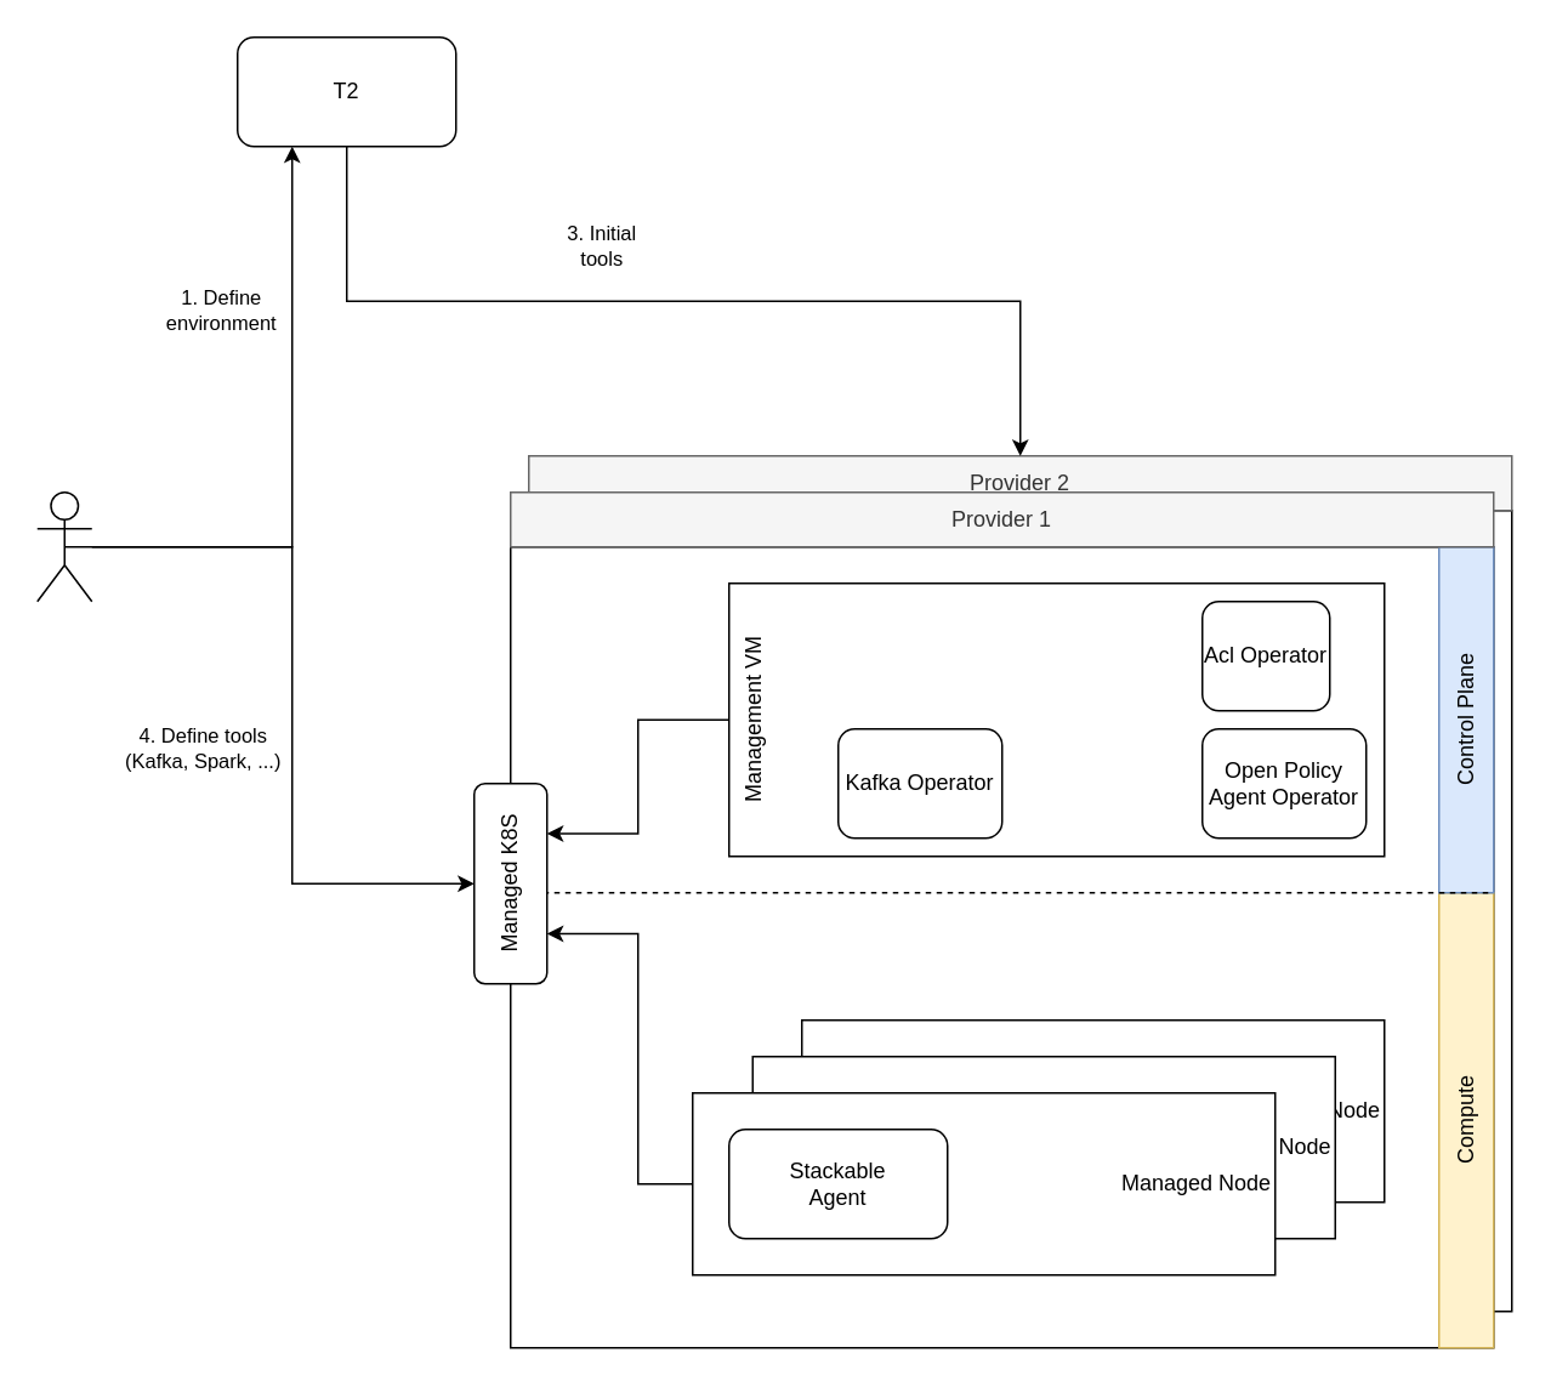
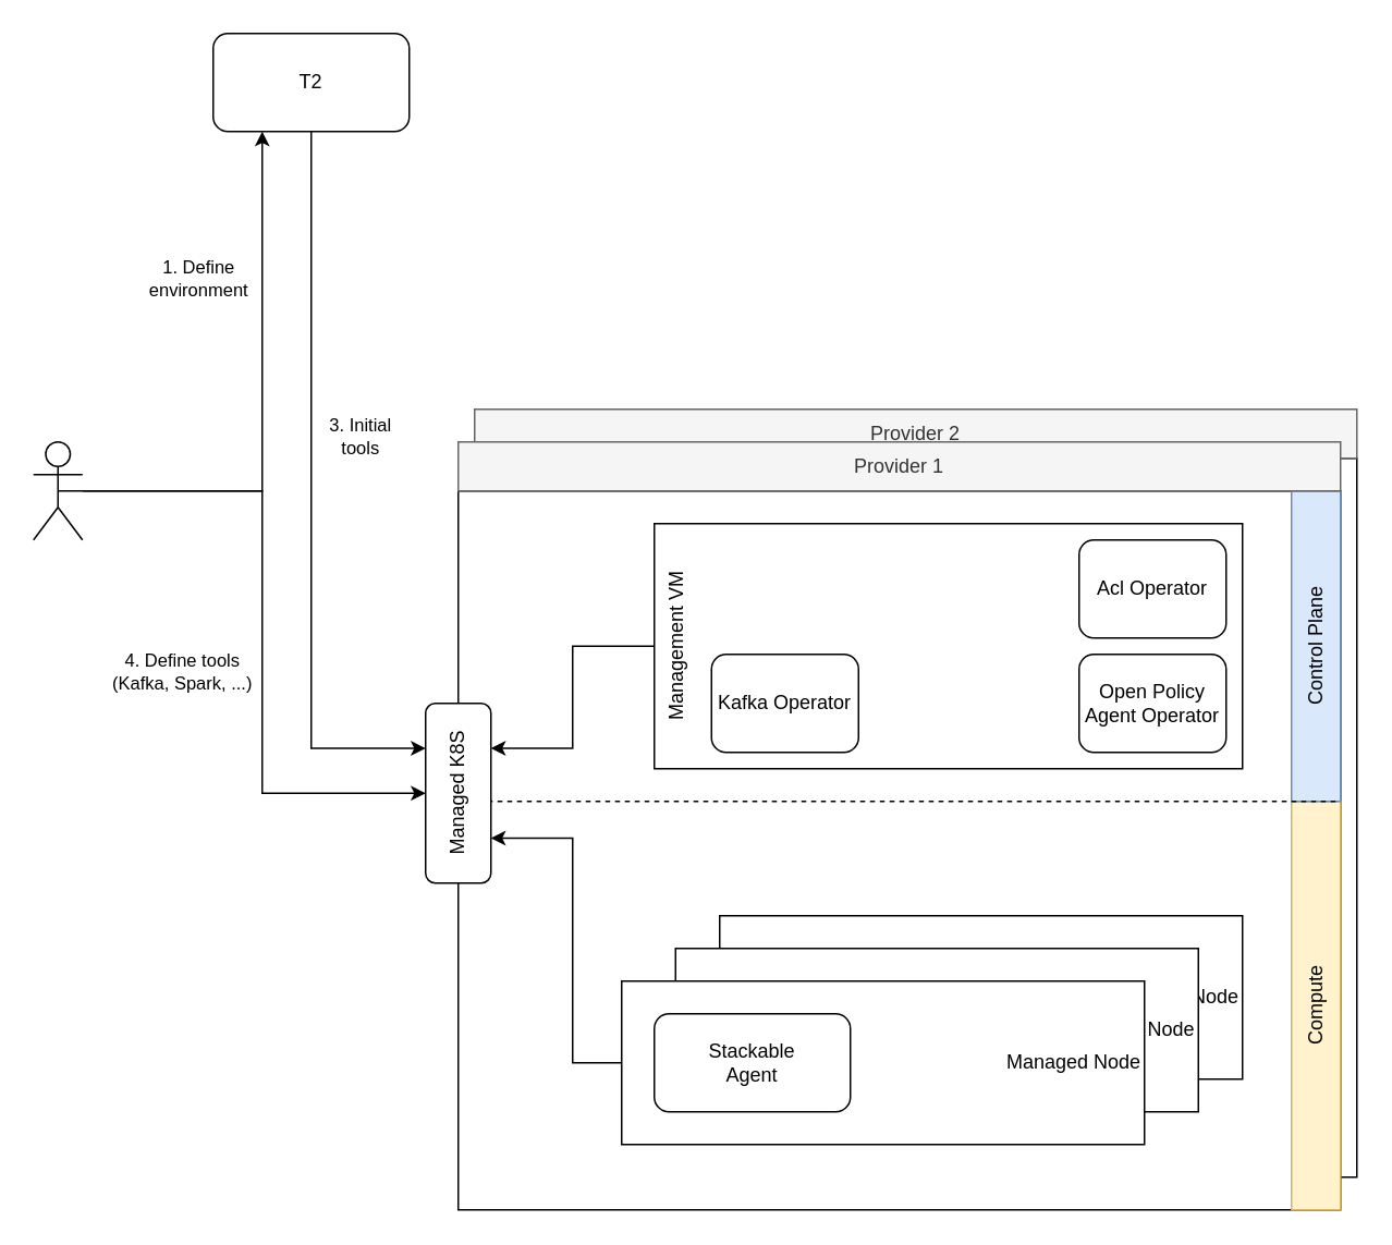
  <mxCell id="0" />
  <mxCell id="1" parent="0" />
  <mxCell id="2" value="" style="rounded=0;whiteSpace=wrap;html=1;" vertex="1" parent="1"><mxGeometry x="290" y="280" width="540" height="440" as="geometry" /></mxCell>
  <mxCell id="3" value="Provider 2" style="rounded=0;whiteSpace=wrap;html=1;fillColor=#f5f5f5;strokeColor=#666666;fontColor=#333333;" vertex="1" parent="1"><mxGeometry x="290" y="250" width="540" height="30" as="geometry" /></mxCell>
  <mxCell id="4" value="" style="rounded=0;whiteSpace=wrap;html=1;" vertex="1" parent="1"><mxGeometry x="280" y="300" width="540" height="440" as="geometry" /></mxCell>
  <mxCell id="5" value="" style="group" vertex="1" connectable="0" parent="1"><mxGeometry x="380" y="600" width="350" height="100" as="geometry" /></mxCell>
  <mxCell id="6" value="" style="group" vertex="1" connectable="0" parent="5"><mxGeometry x="30" y="-20" width="330" height="100" as="geometry" /></mxCell>
  <mxCell id="7" value="" style="group" vertex="1" connectable="0" parent="6"><mxGeometry x="30" y="-20" width="320" height="100" as="geometry" /></mxCell>
  <mxCell id="8" value="&lt;blockquote style=&quot;margin: 0 0 0 40px ; border: none ; padding: 0px&quot;&gt;Managed Node&lt;/blockquote&gt;" style="rounded=0;whiteSpace=wrap;html=1;align=right;" vertex="1" parent="7"><mxGeometry width="320" height="100" as="geometry" /></mxCell>
  <mxCell id="9" value="Stackable&lt;br&gt;Agent" style="rounded=1;whiteSpace=wrap;html=1;" vertex="1" parent="7"><mxGeometry x="20" y="20" width="120" height="60" as="geometry" /></mxCell>
  <mxCell id="10" value="&lt;blockquote style=&quot;margin: 0 0 0 40px ; border: none ; padding: 0px&quot;&gt;Managed Node&lt;/blockquote&gt;" style="rounded=0;whiteSpace=wrap;html=1;align=right;" vertex="1" parent="6"><mxGeometry x="3" width="320" height="100" as="geometry" /></mxCell>
  <mxCell id="11" value="Stackable&lt;br&gt;Agent" style="rounded=1;whiteSpace=wrap;html=1;" vertex="1" parent="6"><mxGeometry x="20" y="20" width="120" height="60" as="geometry" /></mxCell>
  <mxCell id="12" value="&lt;blockquote style=&quot;margin: 0 0 0 40px ; border: none ; padding: 0px&quot;&gt;Managed Node&lt;/blockquote&gt;" style="rounded=0;whiteSpace=wrap;html=1;align=right;" vertex="1" parent="5"><mxGeometry width="320" height="100" as="geometry" /></mxCell>
  <mxCell id="13" value="Stackable&lt;br&gt;Agent" style="rounded=1;whiteSpace=wrap;html=1;" vertex="1" parent="5"><mxGeometry x="20" y="20" width="120" height="60" as="geometry" /></mxCell>
  <mxCell id="14" value="" style="edgeStyle=orthogonalEdgeStyle;rounded=0;orthogonalLoop=1;jettySize=auto;html=1;entryX=0.25;entryY=1;entryDx=0;entryDy=0;" edge="1" parent="1" source="18" target="21"><mxGeometry relative="1" as="geometry"><mxPoint x="220" y="230" as="targetPoint" /></mxGeometry></mxCell>
  <mxCell id="15" value="1. Define&lt;br&gt;environment" style="edgeLabel;html=1;align=center;verticalAlign=middle;resizable=0;points=[];" vertex="1" connectable="0" parent="14"><mxGeometry x="0.459" relative="1" as="geometry"><mxPoint x="-40" as="offset" /></mxGeometry></mxCell>
  <mxCell id="16" style="edgeStyle=orthogonalEdgeStyle;rounded=0;orthogonalLoop=1;jettySize=auto;html=1;exitX=0.5;exitY=0.5;exitDx=0;exitDy=0;exitPerimeter=0;entryX=0;entryY=0.5;entryDx=0;entryDy=0;" edge="1" parent="1" source="18" target="26"><mxGeometry relative="1" as="geometry"><Array as="points"><mxPoint x="160" y="300" /><mxPoint x="160" y="485" /></Array></mxGeometry></mxCell>
  <mxCell id="17" value="4. Define tools&lt;br&gt;(Kafka, Spark, ...)" style="edgeLabel;html=1;align=center;verticalAlign=middle;resizable=0;points=[];" vertex="1" connectable="0" parent="16"><mxGeometry x="0.351" y="-2" relative="1" as="geometry"><mxPoint x="-48" y="-42" as="offset" /></mxGeometry></mxCell>
  <mxCell id="18" value="" style="shape=umlActor;verticalLabelPosition=bottom;verticalAlign=top;html=1;outlineConnect=0;" vertex="1" parent="1"><mxGeometry x="20" y="270" width="30" height="60" as="geometry" /></mxCell>
  <mxCell id="19" value="" style="edgeStyle=orthogonalEdgeStyle;rounded=0;orthogonalLoop=1;jettySize=auto;html=1;entryX=1;entryY=0.75;entryDx=0;entryDy=0;" edge="1" parent="1" source="12" target="26"><mxGeometry relative="1" as="geometry"><mxPoint x="260" y="270" as="targetPoint" /><Array as="points"><mxPoint x="350" y="650" /><mxPoint x="350" y="513" /></Array></mxGeometry></mxCell>
- <mxCell id="20" value="3. Initial&lt;br&gt;tools" style="edgeStyle=orthogonalEdgeStyle;rounded=0;orthogonalLoop=1;jettySize=auto;html=1;exitX=0.5;exitY=1;exitDx=0;exitDy=0;" edge="1" parent="1" source="21" target="3"><mxGeometry x="-0.166" y="30" relative="1" as="geometry"><mxPoint as="offset" /></mxGeometry></mxCell>
+ <mxCell id="20" value="3. Initial&lt;br&gt;tools" style="edgeStyle=orthogonalEdgeStyle;rounded=0;orthogonalLoop=1;jettySize=auto;html=1;exitX=0.5;exitY=1;exitDx=0;exitDy=0;entryX=0;entryY=0.25;entryDx=0;entryDy=0;" edge="1" parent="1" source="21" target="26"><mxGeometry x="-0.166" y="30" relative="1" as="geometry"><mxPoint as="offset" /></mxGeometry></mxCell>
  <mxCell id="21" value="T2" style="rounded=1;whiteSpace=wrap;html=1;" vertex="1" parent="1"><mxGeometry x="130" y="20" width="120" height="60" as="geometry" /></mxCell>
  <mxCell id="22" value="Compute" style="rounded=0;whiteSpace=wrap;html=1;horizontal=0;fillColor=#fff2cc;strokeColor=#d6b656;" vertex="1" parent="1"><mxGeometry x="790" y="490" width="30" height="250" as="geometry" /></mxCell>
  <mxCell id="23" value="Control Plane" style="rounded=0;whiteSpace=wrap;html=1;horizontal=0;fillColor=#dae8fc;strokeColor=#6c8ebf;" vertex="1" parent="1"><mxGeometry x="790" y="300" width="30" height="190" as="geometry" /></mxCell>
  <mxCell id="24" value="" style="endArrow=none;dashed=1;html=1;entryX=1;entryY=1;entryDx=0;entryDy=0;exitX=0;exitY=0.432;exitDx=0;exitDy=0;exitPerimeter=0;" edge="1" parent="1" source="4" target="23"><mxGeometry width="50" height="50" relative="1" as="geometry"><mxPoint x="640" y="540" as="sourcePoint" /><mxPoint x="690" y="490" as="targetPoint" /></mxGeometry></mxCell>
  <mxCell id="25" value="Provider 1" style="rounded=0;whiteSpace=wrap;html=1;fillColor=#f5f5f5;strokeColor=#666666;fontColor=#333333;" vertex="1" parent="1"><mxGeometry x="280" y="270" width="540" height="30" as="geometry" /></mxCell>
  <mxCell id="26" value="Managed K8S" style="rounded=1;whiteSpace=wrap;html=1;verticalAlign=middle;horizontal=0;" vertex="1" parent="1"><mxGeometry x="260" y="430" width="40" height="110" as="geometry" /></mxCell>
  <mxCell id="27" value="" style="group;" vertex="1" connectable="0" parent="1"><mxGeometry x="400" y="320" width="360" height="150" as="geometry" /></mxCell>
  <mxCell id="28" value="Management VM" style="rounded=0;whiteSpace=wrap;html=1;horizontal=0;align=center;verticalAlign=top;" vertex="1" parent="27"><mxGeometry width="360" height="150" as="geometry" /></mxCell>
- <mxCell id="29" value="Kafka Operator" style="rounded=1;whiteSpace=wrap;html=1;" vertex="1" parent="27"><mxGeometry x="60" y="80" width="90" height="60" as="geometry" /></mxCell>
- <mxCell id="30" value="Acl Operator" style="rounded=1;whiteSpace=wrap;html=1;" vertex="1" parent="27"><mxGeometry x="260" y="10" width="70" height="60" as="geometry" /></mxCell>
+ <mxCell id="29" value="Kafka Operator" style="rounded=1;whiteSpace=wrap;html=1;" vertex="1" parent="27"><mxGeometry x="35" y="80" width="90" height="60" as="geometry" /></mxCell>
+ <mxCell id="30" value="Acl Operator" style="rounded=1;whiteSpace=wrap;html=1;" vertex="1" parent="27"><mxGeometry x="260" y="10" width="90" height="60" as="geometry" /></mxCell>
  <mxCell id="31" value="Open Policy Agent Operator" style="rounded=1;whiteSpace=wrap;html=1;" vertex="1" parent="27"><mxGeometry x="260" y="80" width="90" height="60" as="geometry" /></mxCell>
  <mxCell id="32" style="edgeStyle=orthogonalEdgeStyle;rounded=0;orthogonalLoop=1;jettySize=auto;html=1;exitX=0;exitY=0.5;exitDx=0;exitDy=0;entryX=1;entryY=0.25;entryDx=0;entryDy=0;" edge="1" parent="1" source="28" target="26"><mxGeometry relative="1" as="geometry" /></mxCell>
